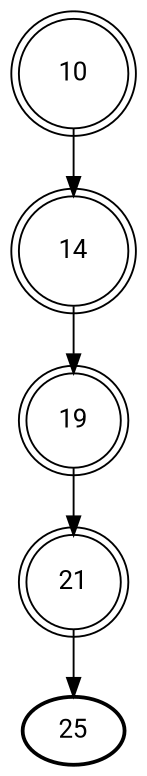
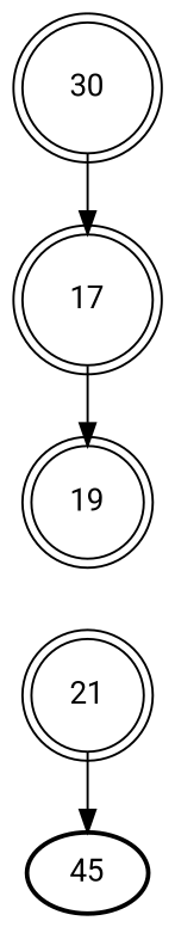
  digraph {
    fontname=Roboto
    nodesep=0.1
    node [fontname=Roboto shape=doublecircle]
    edge [fontname=Roboto]
-   10
-   14
+   10 [label=30]
+   14 [label=17]
    19
    n4 [label=21]
-   25 [style=bold shape=""]
+   25 [style=bold label=45 shape=""]
    10 -> 14
    14 -> 19
-   19 -> n4
    n4 -> 25
  }
